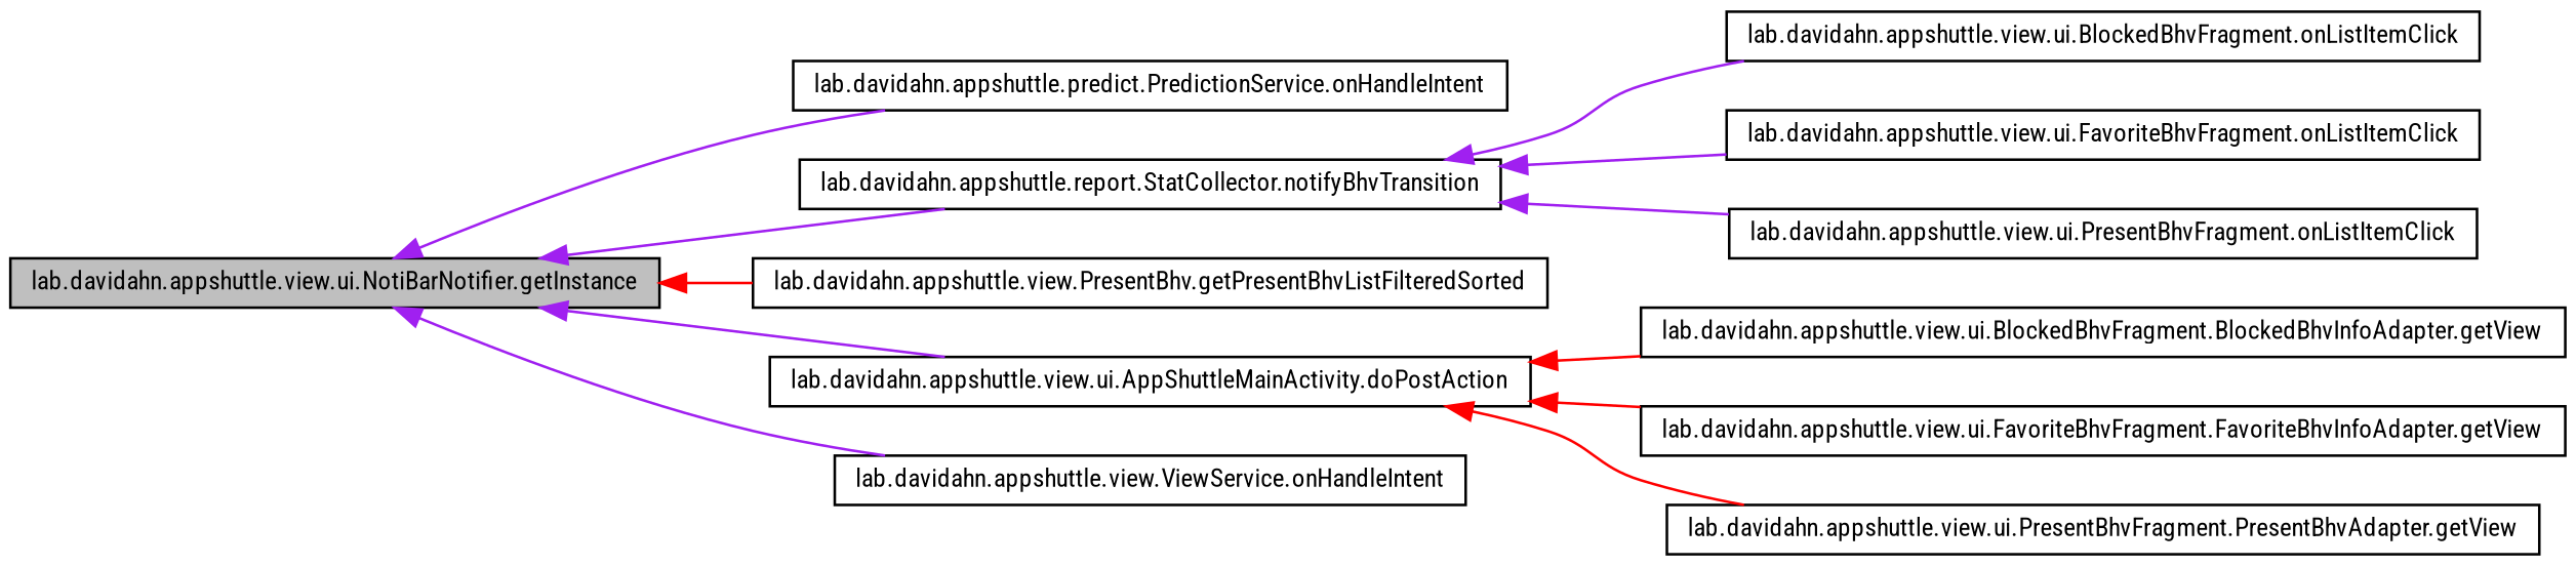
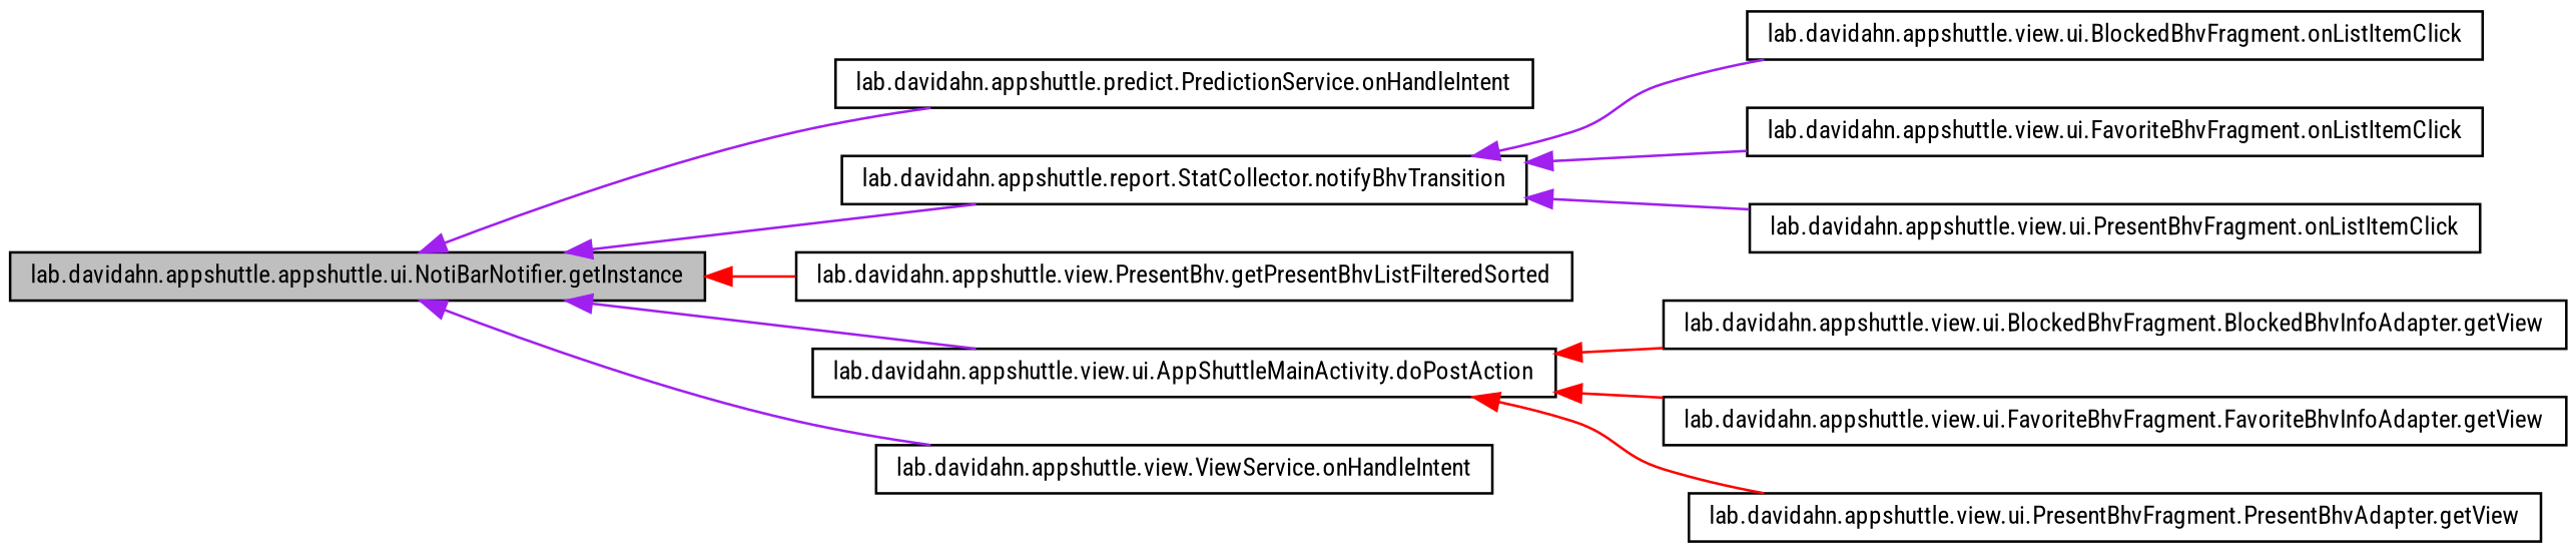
  digraph {
    rankdir=LR
    fontname="Roboto Condensed"
    node [color=black fillcolor=white fontname="Roboto Condensed" fontsize=10 shape=record style=filled]
    edge [color=purple dir=back fontname="Roboto Condensed" fontsize=10 labelfontname=Helvetica labelfontsize=10 style=solid]
-   n1 [fillcolor=grey75 fontcolor=black height=0.2 label="lab.davidahn.appshuttle.view.ui.NotiBarNotifier.getInstance" width=0.4]
+   n1 [fillcolor=grey75 fontcolor=black height=0.2 label="lab.davidahn.appshuttle.appshuttle.ui.NotiBarNotifier.getInstance" width=0.4]
    n2 [height=0.2 label="lab.davidahn.appshuttle.predict.PredictionService.onHandleIntent" width=0.4]
    n3 [height=0.2 label="lab.davidahn.appshuttle.report.StatCollector.notifyBhvTransition" width=0.4]
    n4 [height=0.2 label="lab.davidahn.appshuttle.view.PresentBhv.getPresentBhvListFilteredSorted" width=0.4]
    n5 [height=0.2 label="lab.davidahn.appshuttle.view.ui.AppShuttleMainActivity.doPostAction" width=0.4]
    n6 [height=0.2 label="lab.davidahn.appshuttle.view.ViewService.onHandleIntent" width=0.4]
    n7 [height=0.2 label="lab.davidahn.appshuttle.view.ui.BlockedBhvFragment.onListItemClick" width=0.4]
    n8 [height=0.2 label="lab.davidahn.appshuttle.view.ui.FavoriteBhvFragment.onListItemClick" width=0.4]
    n9 [height=0.2 label="lab.davidahn.appshuttle.view.ui.PresentBhvFragment.onListItemClick" width=0.4]
    n10 [height=0.2 label="lab.davidahn.appshuttle.view.ui.BlockedBhvFragment.BlockedBhvInfoAdapter.getView" width=0.4]
    n11 [height=0.2 label="lab.davidahn.appshuttle.view.ui.FavoriteBhvFragment.FavoriteBhvInfoAdapter.getView" width=0.4]
    n12 [height=0.2 label="lab.davidahn.appshuttle.view.ui.PresentBhvFragment.PresentBhvAdapter.getView" width=0.4]
    n1 -> n2
    n1 -> n3
    n1 -> n4 [color=red]
    n1 -> n5
    n1 -> n6
    n3 -> n7
    n3 -> n8
    n3 -> n9
    n5 -> n10 [color=red]
    n5 -> n11 [color=red]
    n5 -> n12 [color=red]
  }
